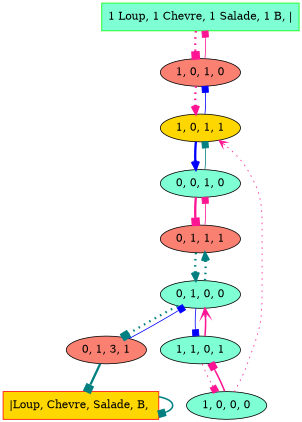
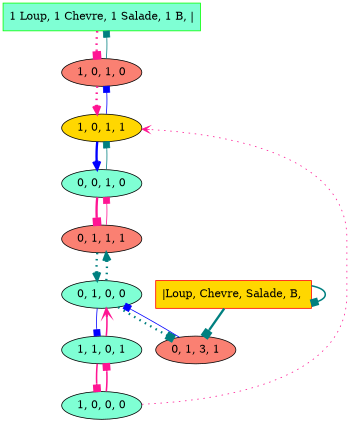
  digraph {
    node [fillcolor=aquamarine style=filled]
    edge [arrowhead=box color=deeppink style=solid]
    n1 [color=green label="1 Loup, 1 Chevre, 1 Salade, 1 B, |" shape=box]
    "1, 0, 1, 0" [fillcolor=salmon]
    "1, 0, 1, 1" [fillcolor=gold]
    n4 [color=red fillcolor=gold label="|Loup, Chevre, Salade, B, " shape=box]
    "0, 0, 1, 0"
    "0, 1, 1, 1" [fillcolor=salmon]
    "1, 0, 0, 0"
    "1, 1, 0, 1"
    "0, 1, 0, 0"
    n10 [fillcolor=salmon label="0, 1, 3, 1"]
    n1 -> "1, 0, 1, 0" [penwidth=3 style=dotted]
-   "1, 0, 1, 0" -> n1
+   "1, 0, 1, 0" -> n1 [color=teal]
    "1, 0, 1, 0" -> "1, 0, 1, 1" [arrowhead=vee penwidth=3 style=dotted]
    "1, 0, 1, 1" -> "1, 0, 1, 0" [color=blue]
    "1, 0, 1, 1" -> "0, 0, 1, 0" [arrowhead=vee color=blue penwidth=3]
    n4 -> n4 [color=teal style=bold]
    "0, 0, 1, 0" -> "1, 0, 1, 1" [color=teal]
    "0, 0, 1, 0" -> "0, 1, 1, 1" [penwidth=3]
    "0, 1, 1, 1" -> "0, 0, 1, 0"
    "0, 1, 1, 1" -> "0, 1, 0, 0" [arrowhead=vee color=teal penwidth=3 style=dotted]
    "1, 0, 0, 0" -> "1, 0, 1, 1" [arrowhead=vee style=dotted]
    "1, 0, 0, 0" -> "1, 1, 0, 1" [style=bold]
-   "1, 1, 0, 1" -> "1, 0, 0, 0" [style=dotted]
+   "1, 1, 0, 1" -> "1, 0, 0, 0" [style=bold]
    "1, 1, 0, 1" -> "0, 1, 0, 0" [arrowhead=vee style=bold]
    "0, 1, 0, 0" -> "0, 1, 1, 1" [arrowhead=vee color=teal penwidth=3 style=dotted]
    "0, 1, 0, 0" -> "1, 1, 0, 1" [color=blue]
    "0, 1, 0, 0" -> n10 [color=teal penwidth=3 style=dotted]
-   n10 -> n4 [color=teal penwidth=3]
+   n4 -> n10 [color=teal penwidth=3]
    n10 -> "0, 1, 0, 0" [color=blue]
  }
